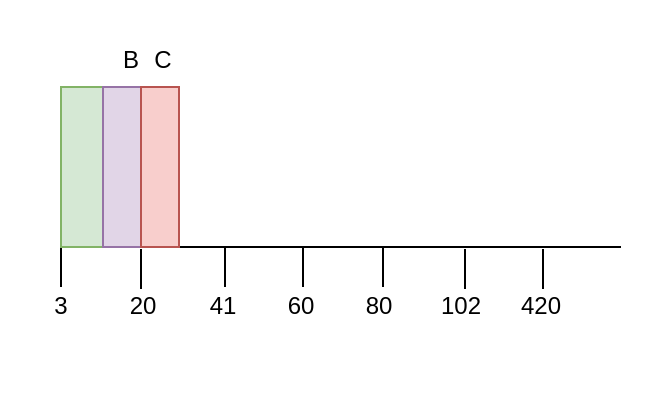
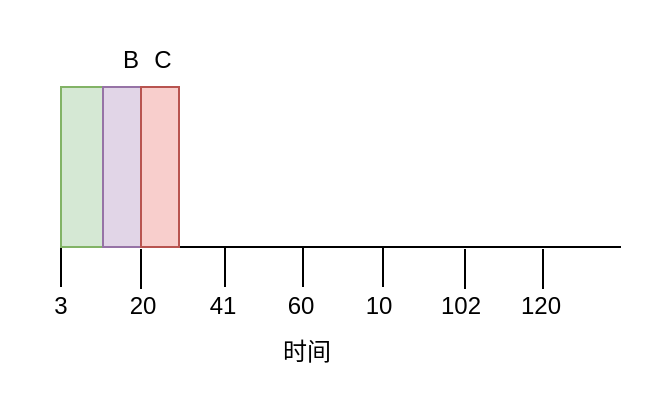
  <mxCell id="0" />
  <mxCell id="1" parent="0" />
  <mxCell id="2" style="edgeStyle=orthogonalEdgeStyle;rounded=0;orthogonalLoop=1;jettySize=auto;html=1;exitX=0;exitY=1;exitDx=0;exitDy=0;endArrow=none;endFill=0;" edge="1" parent="1" source="12"><mxGeometry relative="1" as="geometry"><mxPoint x="30" y="143" as="targetPoint" /></mxGeometry></mxCell>
+ <mxCell id="3" value="时间" style="text;html=1;align=center;verticalAlign=middle;resizable=0;points=[];autosize=1;" vertex="1" parent="1"><mxGeometry x="133" y="166" width="40" height="20" as="geometry" /></mxCell>
  <mxCell id="4" value="" style="endArrow=none;html=1;" edge="1" parent="1"><mxGeometry width="50" height="50" relative="1" as="geometry"><mxPoint x="30" y="123" as="sourcePoint" /><mxPoint x="310" y="123" as="targetPoint" /></mxGeometry></mxCell>
- <mxCell id="5" value="80" style="text;html=1;align=center;verticalAlign=middle;resizable=0;points=[];autosize=1;" vertex="1" parent="1"><mxGeometry x="174" y="143" width="30" height="20" as="geometry" /></mxCell>
+ <mxCell id="5" value="10" style="text;html=1;align=center;verticalAlign=middle;resizable=0;points=[];autosize=1;" vertex="1" parent="1"><mxGeometry x="174" y="143" width="30" height="20" as="geometry" /></mxCell>
  <mxCell id="6" value="102" style="text;html=1;align=center;verticalAlign=middle;resizable=0;points=[];autosize=1;" vertex="1" parent="1"><mxGeometry x="210" y="143" width="40" height="20" as="geometry" /></mxCell>
- <mxCell id="7" value="420" style="text;html=1;align=center;verticalAlign=middle;resizable=0;points=[];autosize=1;" vertex="1" parent="1"><mxGeometry x="250" y="143" width="40" height="20" as="geometry" /></mxCell>
+ <mxCell id="7" value="120" style="text;html=1;align=center;verticalAlign=middle;resizable=0;points=[];autosize=1;" vertex="1" parent="1"><mxGeometry x="250" y="143" width="40" height="20" as="geometry" /></mxCell>
  <mxCell id="8" value="3" style="text;html=1;align=center;verticalAlign=middle;resizable=0;points=[];autosize=1;" vertex="1" parent="1"><mxGeometry x="20" y="143" width="20" height="20" as="geometry" /></mxCell>
  <mxCell id="9" value="20" style="text;html=1;align=center;verticalAlign=middle;resizable=0;points=[];autosize=1;" vertex="1" parent="1"><mxGeometry x="59" y="144" width="23" height="18" as="geometry" /></mxCell>
  <mxCell id="10" value="41" style="text;html=1;align=center;verticalAlign=middle;resizable=0;points=[];autosize=1;" vertex="1" parent="1"><mxGeometry x="99" y="144" width="23" height="18" as="geometry" /></mxCell>
  <mxCell id="11" value="60" style="text;html=1;align=center;verticalAlign=middle;resizable=0;points=[];autosize=1;" vertex="1" parent="1"><mxGeometry x="135" y="143" width="30" height="20" as="geometry" /></mxCell>
  <mxCell id="12" value="" style="rounded=0;whiteSpace=wrap;html=1;fillColor=#d5e8d4;strokeColor=#82b366;" vertex="1" parent="1"><mxGeometry x="30" y="43" width="21" height="80" as="geometry" /></mxCell>
  <mxCell id="13" value="" style="rounded=0;whiteSpace=wrap;html=1;fillColor=#e1d5e7;strokeColor=#9673a6;" vertex="1" parent="1"><mxGeometry x="51" y="43" width="19" height="80" as="geometry" /></mxCell>
  <mxCell id="14" value="B" style="text;html=1;align=center;verticalAlign=middle;resizable=0;points=[];autosize=1;" vertex="1" parent="1"><mxGeometry x="55" y="20" width="20" height="20" as="geometry" /></mxCell>
  <mxCell id="15" value="" style="group" vertex="1" connectable="0" parent="1"><mxGeometry x="61" y="20" width="40" height="23" as="geometry" /></mxCell>
  <mxCell id="16" value="C" style="text;html=1;align=center;verticalAlign=middle;resizable=0;points=[];autosize=1;" vertex="1" parent="15"><mxGeometry x="10" width="20" height="20" as="geometry" /></mxCell>
  <mxCell id="17" value="" style="rounded=0;whiteSpace=wrap;html=1;fillColor=#f8cecc;strokeColor=#b85450;" vertex="1" parent="1"><mxGeometry x="70" y="43" width="19" height="80" as="geometry" /></mxCell>
  <mxCell id="18" style="edgeStyle=orthogonalEdgeStyle;rounded=0;orthogonalLoop=1;jettySize=auto;html=1;exitX=0;exitY=1;exitDx=0;exitDy=0;endArrow=none;endFill=0;" edge="1" parent="1"><mxGeometry relative="1" as="geometry"><mxPoint x="70" y="144" as="targetPoint" /><mxPoint x="70" y="124" as="sourcePoint" /></mxGeometry></mxCell>
  <mxCell id="19" style="edgeStyle=orthogonalEdgeStyle;rounded=0;orthogonalLoop=1;jettySize=auto;html=1;exitX=0;exitY=1;exitDx=0;exitDy=0;endArrow=none;endFill=0;" edge="1" parent="1"><mxGeometry relative="1" as="geometry"><mxPoint x="112" y="143" as="targetPoint" /><mxPoint x="112" y="123" as="sourcePoint" /></mxGeometry></mxCell>
  <mxCell id="20" style="edgeStyle=orthogonalEdgeStyle;rounded=0;orthogonalLoop=1;jettySize=auto;html=1;exitX=0;exitY=1;exitDx=0;exitDy=0;endArrow=none;endFill=0;" edge="1" parent="1"><mxGeometry relative="1" as="geometry"><mxPoint x="151" y="143" as="targetPoint" /><mxPoint x="151" y="123" as="sourcePoint" /></mxGeometry></mxCell>
  <mxCell id="21" style="edgeStyle=orthogonalEdgeStyle;rounded=0;orthogonalLoop=1;jettySize=auto;html=1;exitX=0;exitY=1;exitDx=0;exitDy=0;endArrow=none;endFill=0;" edge="1" parent="1"><mxGeometry relative="1" as="geometry"><mxPoint x="191" y="143" as="targetPoint" /><mxPoint x="191" y="123" as="sourcePoint" /></mxGeometry></mxCell>
  <mxCell id="22" style="edgeStyle=orthogonalEdgeStyle;rounded=0;orthogonalLoop=1;jettySize=auto;html=1;exitX=0;exitY=1;exitDx=0;exitDy=0;endArrow=none;endFill=0;" edge="1" parent="1"><mxGeometry relative="1" as="geometry"><mxPoint x="232" y="144" as="targetPoint" /><mxPoint x="232" y="124" as="sourcePoint" /></mxGeometry></mxCell>
  <mxCell id="23" style="edgeStyle=orthogonalEdgeStyle;rounded=0;orthogonalLoop=1;jettySize=auto;html=1;exitX=0;exitY=1;exitDx=0;exitDy=0;endArrow=none;endFill=0;" edge="1" parent="1"><mxGeometry relative="1" as="geometry"><mxPoint x="271" y="144" as="targetPoint" /><mxPoint x="271" y="124" as="sourcePoint" /></mxGeometry></mxCell>
